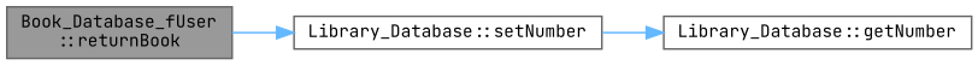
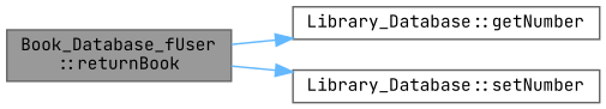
  digraph {
    fontname="JetBrains Mono"
    rankdir=LR
    node [color=grey40 fillcolor=white fontname="JetBrains Mono" fontsize=10 shape=box style=filled]
    edge [color=steelblue1 fontname="JetBrains Mono" fontsize=10 labelfontname=Helvetica labelfontsize=10 style=solid]
    n1 [color=gray40 fillcolor=grey60 fontcolor=black height=0.2 label="Book_Database_fUser\l::returnBook" width=0.4]
    n2 [height=0.2 label="Library_Database::getNumber" width=0.4]
    n3 [height=0.2 label="Library_Database::setNumber" width=0.4]
-   n3 -> n2
+   n1 -> n2
    n1 -> n3
  }
